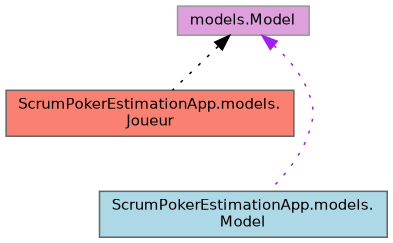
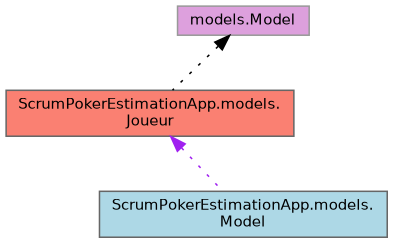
  digraph {
    rankdir=TB
    node [color=grey40 fontname=Helvetica fontsize=10 shape=box style=filled]
    edge [dir=back fontname=Helvetica fontsize=10 labelfontname=Helvetica labelfontsize=10 style=dotted]
    n1 [color=grey60 fillcolor=plum height=0.2 label="models.Model" width=0.4]
    n2 [fillcolor=salmon height=0.2 label="ScrumPokerEstimationApp.models.\lJoueur" width=0.4]
    n3 [fillcolor=lightblue height=0.2 label="ScrumPokerEstimationApp.models.\lModel" width=0.4]
    n1 -> n2 [color=black]
-   n1 -> n3 [color=purple]
+   n2 -> n3 [color=purple]
  }
